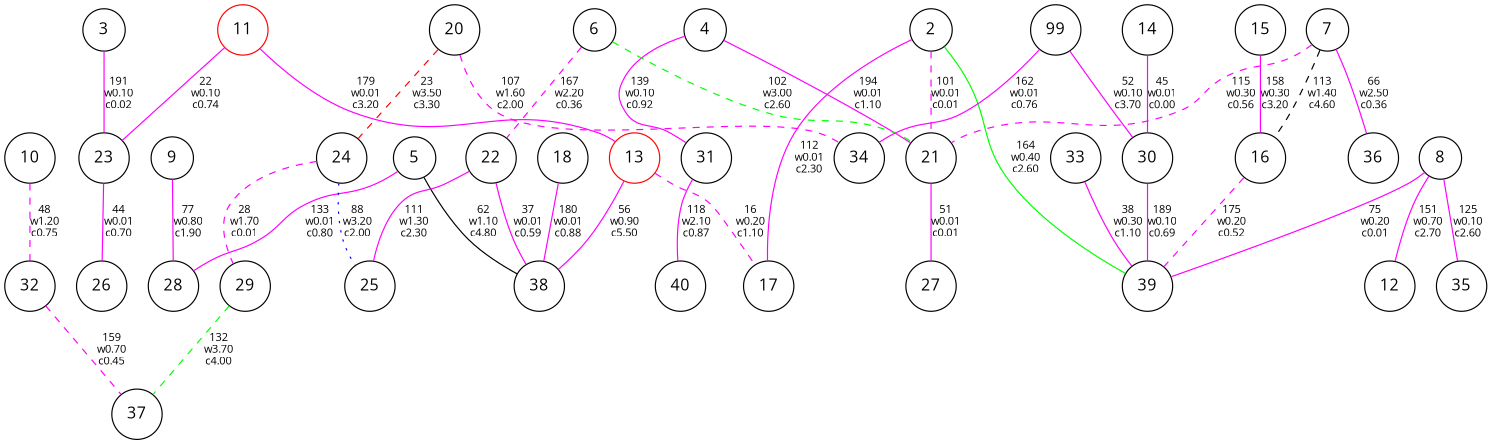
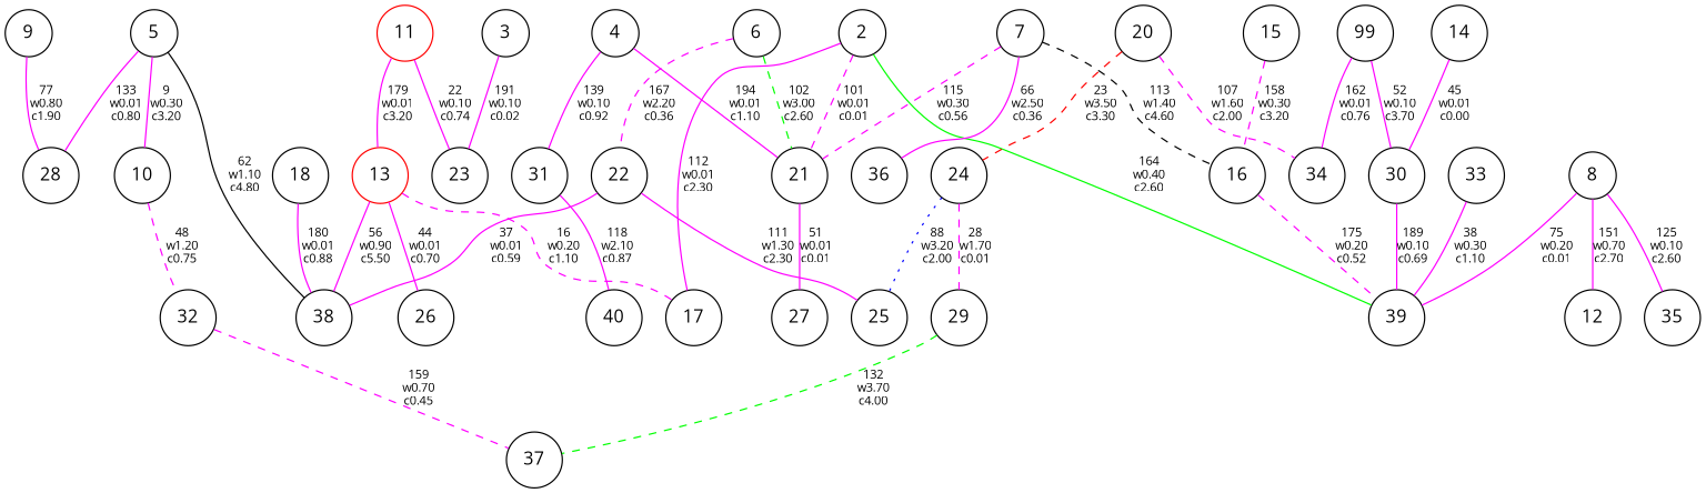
  strict graph {
    Damping=.95
    fontname="Open Sans"
    node [color=black fontname="Open Sans" shape=circle]
    edge [color="#ff00ff" fontname="Open Sans" fontsize=9 style=solid]
    n1 [label=5]
    n2 [label=28]
    n3 [label=10]
    n4 [label=38]
    n5 [label=2]
    n6 [label=17]
    n7 [label=21]
    n8 [label=39]
    n9 [label=27]
    n10 [label=3]
    n11 [label=23]
    n12 [label=4]
    n13 [label=31]
    n14 [label=40]
    n15 [label=32]
    n16 [label=6]
    n17 [label=22]
    n18 [label=25]
    n19 [label=7]
    n20 [label=16]
    n21 [label=36]
    n22 [label=8]
    n23 [label=12]
    n24 [label=35]
    n25 [label=9]
    n26 [label=37]
    n27 [color="#ff0000" label=11]
    n28 [color="#ff0000" label=13]
    n29 [label=26]
    n30 [label=14]
    n31 [label=30]
    n32 [label=15]
    n33 [label=18]
    n34 [label=99]
    n35 [label=34]
    n36 [label=20]
    n37 [label=24]
    n38 [label=29]
    n39 [label=33]
    n1 -- n2 [label="133\nw0.01\nc0.80"]
+   n1 -- n3 [label="9\nw0.30\nc3.20"]
    n1 -- n4 [color=black label="62\nw1.10\nc4.80"]
    n3 -- n15 [label="48\nw1.20\nc0.75" style=dashed]
    n5 -- n6 [label="112\nw0.01\nc2.30"]
    n5 -- n7 [label="101\nw0.01\nc0.01" style=dashed]
    n5 -- n8 [color="#00ff00" label="164\nw0.40\nc2.60"]
    n7 -- n9 [label="51\nw0.01\nc0.01"]
    n10 -- n11 [label="191\nw0.10\nc0.02"]
    n12 -- n7 [label="194\nw0.01\nc1.10"]
    n12 -- n13 [label="139\nw0.10\nc0.92"]
    n13 -- n14 [label="118\nw2.10\nc0.87"]
    n15 -- n26 [label="159\nw0.70\nc0.45" style=dashed]
    n16 -- n7 [color="#00ff00" label="102\nw3.00\nc2.60" style=dashed]
    n16 -- n17 [label="167\nw2.20\nc0.36" style=dashed]
    n17 -- n4 [label="37\nw0.01\nc0.59"]
    n17 -- n18 [label="111\nw1.30\nc2.30"]
    n19 -- n7 [label="115\nw0.30\nc0.56" style=dashed]
    n19 -- n20 [color=black label="113\nw1.40\nc4.60" style=dashed]
    n19 -- n21 [label="66\nw2.50\nc0.36"]
    n20 -- n8 [label="175\nw0.20\nc0.52" style=dashed]
    n22 -- n8 [label="75\nw0.20\nc0.01"]
    n22 -- n23 [label="151\nw0.70\nc2.70"]
    n22 -- n24 [label="125\nw0.10\nc2.60"]
    n25 -- n2 [label="77\nw0.80\nc1.90"]
    n27 -- n11 [label="22\nw0.10\nc0.74"]
    n27 -- n28 [label="179\nw0.01\nc3.20"]
    n28 -- n4 [label="56\nw0.90\nc5.50"]
    n28 -- n6 [label="16\nw0.20\nc1.10" style=dashed]
-   n11 -- n29 [label="44\nw0.01\nc0.70"]
+   n28 -- n29 [label="44\nw0.01\nc0.70"]
    n30 -- n31 [label="45\nw0.01\nc0.00"]
    n31 -- n8 [label="189\nw0.10\nc0.69"]
-   n32 -- n20 [label="158\nw0.30\nc3.20"]
+   n32 -- n20 [label="158\nw0.30\nc3.20" style=dashed]
    n33 -- n4 [label="180\nw0.01\nc0.88"]
    n34 -- n31 [label="52\nw0.10\nc3.70"]
    n34 -- n35 [label="162\nw0.01\nc0.76"]
    n36 -- n35 [label="107\nw1.60\nc2.00" style=dashed]
    n36 -- n37 [color="#ff0000" label="23\nw3.50\nc3.30" style=dashed]
    n37 -- n18 [color="#0000ff" label="88\nw3.20\nc2.00" style=dotted]
    n37 -- n38 [label="28\nw1.70\nc0.01" style=dashed]
    n38 -- n26 [color="#00ff00" label="132\nw3.70\nc4.00" style=dashed]
    n39 -- n8 [label="38\nw0.30\nc1.10"]
  }
